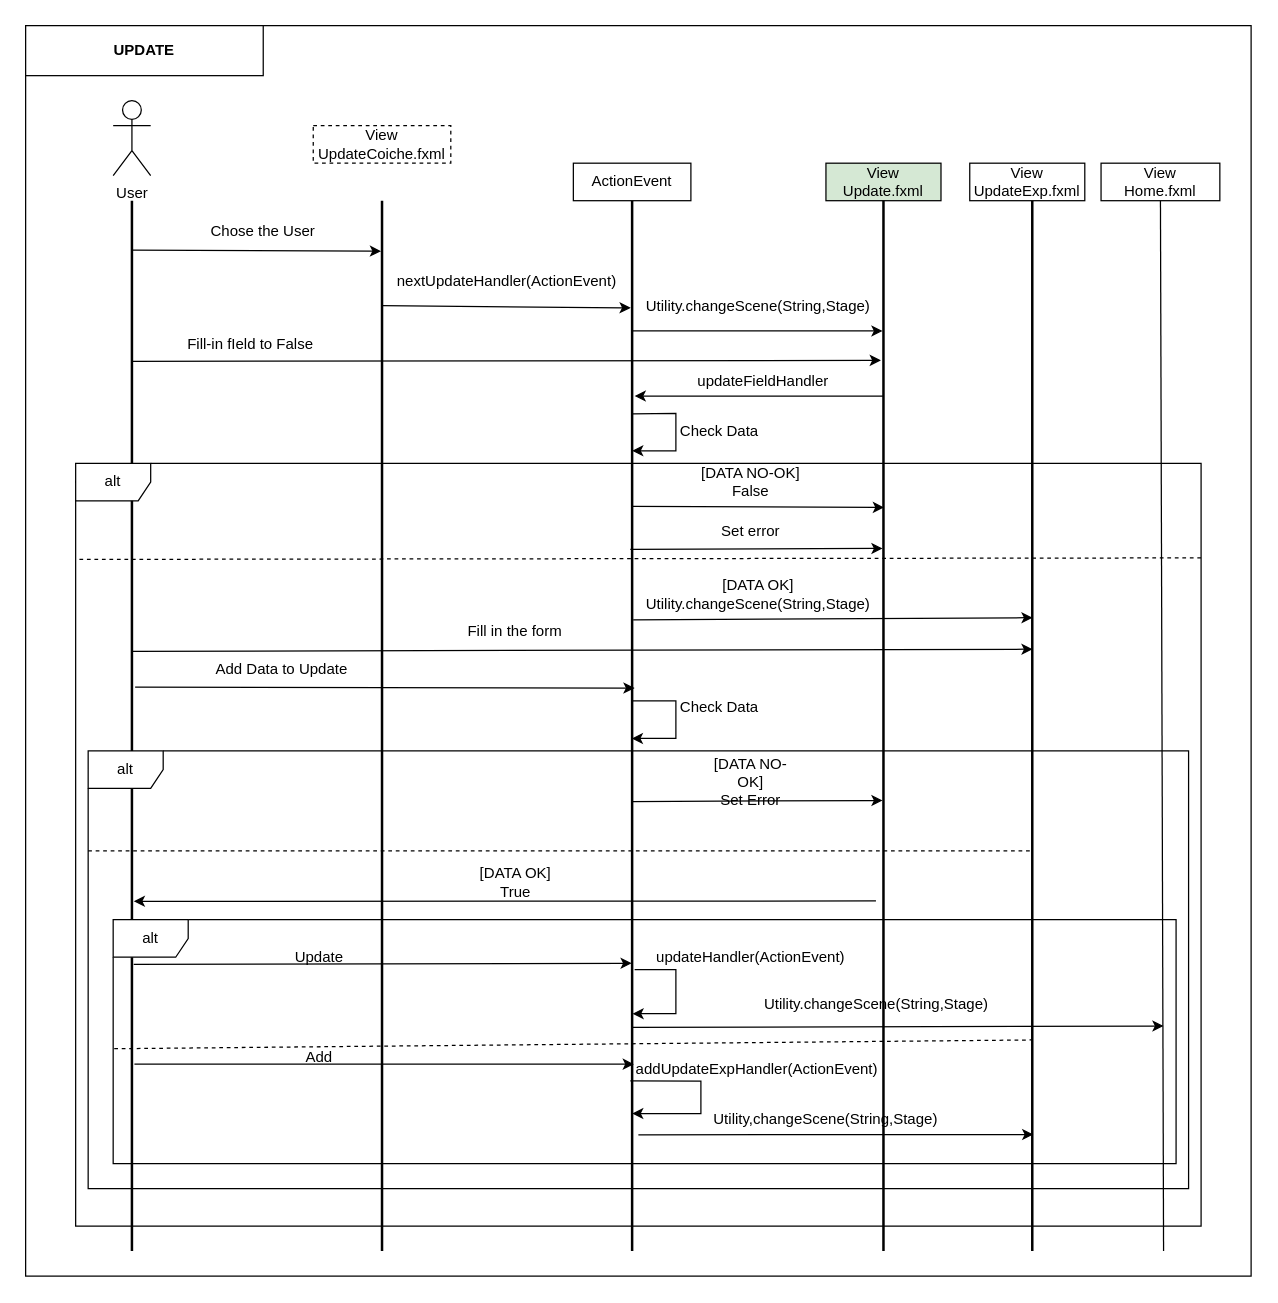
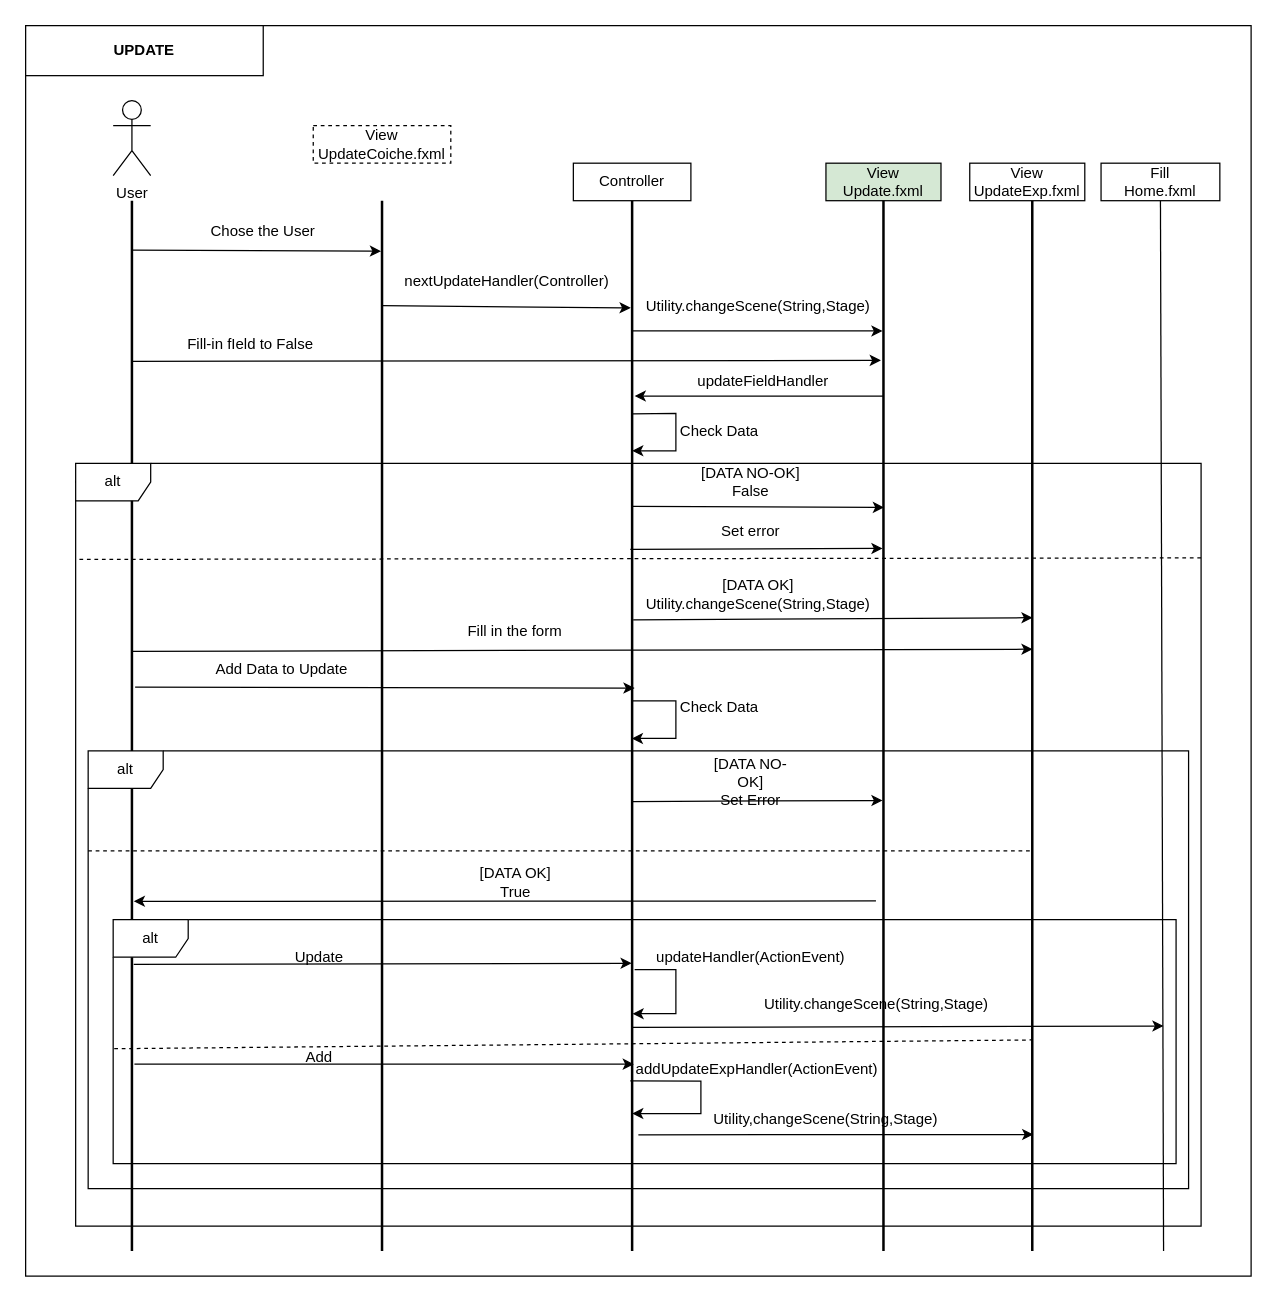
  <mxCell id="0" />
  <mxCell id="1" parent="0" />
  <mxCell id="2" value="" style="rounded=0;whiteSpace=wrap;html=1;" vertex="1" parent="1"><mxGeometry x="20" y="20" width="980" height="1000" as="geometry" /></mxCell>
  <mxCell id="3" value="" style="line;strokeWidth=2;direction=south;html=1;" parent="1" vertex="1"><mxGeometry x="100" y="160" width="10" height="840" as="geometry" /></mxCell>
  <mxCell id="4" value="" style="line;strokeWidth=2;direction=south;html=1;" parent="1" vertex="1"><mxGeometry x="300" y="160" width="10" height="840" as="geometry" /></mxCell>
  <mxCell id="5" value="View&lt;br&gt;UpdateCoiche.fxml" style="rounded=0;whiteSpace=wrap;html=1;dashed=1;" parent="1" vertex="1"><mxGeometry x="250" y="100" width="110" height="30" as="geometry" /></mxCell>
  <mxCell id="6" value="" style="line;strokeWidth=2;direction=south;html=1;" parent="1" vertex="1"><mxGeometry x="500" y="160" width="10" height="840" as="geometry" /></mxCell>
- <mxCell id="7" value="ActionEvent" style="rounded=0;whiteSpace=wrap;html=1;" parent="1" vertex="1"><mxGeometry x="458" y="130" width="94" height="30" as="geometry" /></mxCell>
+ <mxCell id="7" value="Controller" style="rounded=0;whiteSpace=wrap;html=1;" parent="1" vertex="1"><mxGeometry x="458" y="130" width="94" height="30" as="geometry" /></mxCell>
  <mxCell id="8" value="User" style="shape=umlActor;verticalLabelPosition=bottom;verticalAlign=top;html=1;outlineConnect=0;" parent="1" vertex="1"><mxGeometry x="90" y="80" width="30" height="60" as="geometry" /></mxCell>
  <mxCell id="9" value="" style="endArrow=classic;html=1;rounded=0;exitX=0.047;exitY=0.497;exitDx=0;exitDy=0;exitPerimeter=0;entryX=0.048;entryY=0.577;entryDx=0;entryDy=0;entryPerimeter=0;" parent="1" source="3" target="4" edge="1"><mxGeometry width="50" height="50" relative="1" as="geometry"><mxPoint x="370" y="360" as="sourcePoint" /><mxPoint x="420" y="310" as="targetPoint" /><Array as="points" /></mxGeometry></mxCell>
  <mxCell id="10" value="Chose the User" style="text;html=1;strokeColor=none;fillColor=none;align=center;verticalAlign=middle;whiteSpace=wrap;rounded=0;" parent="1" vertex="1"><mxGeometry x="160" y="170" width="100" height="30" as="geometry" /></mxCell>
  <mxCell id="11" value="" style="endArrow=classic;html=1;rounded=0;entryX=0.102;entryY=0.61;entryDx=0;entryDy=0;entryPerimeter=0;exitX=0.1;exitY=0.5;exitDx=0;exitDy=0;exitPerimeter=0;" parent="1" source="4" target="6" edge="1"><mxGeometry width="50" height="50" relative="1" as="geometry"><mxPoint x="305" y="254" as="sourcePoint" /><mxPoint x="505" y="251" as="targetPoint" /></mxGeometry></mxCell>
- <mxCell id="12" value="nextUpdateHandler(ActionEvent)" style="text;html=1;strokeColor=none;fillColor=none;align=center;verticalAlign=middle;whiteSpace=wrap;rounded=0;" parent="1" vertex="1"><mxGeometry x="325" y="210" width="160" height="30" as="geometry" /></mxCell>
+ <mxCell id="12" value="nextUpdateHandler(Controller)" style="text;html=1;strokeColor=none;fillColor=none;align=center;verticalAlign=middle;whiteSpace=wrap;rounded=0;" parent="1" vertex="1"><mxGeometry x="325" y="210" width="160" height="30" as="geometry" /></mxCell>
  <mxCell id="13" value="View&lt;br&gt;Update.fxml" style="rounded=0;whiteSpace=wrap;html=1;fillColor=#d5e8d4;" parent="1" vertex="1"><mxGeometry x="660" y="130" width="92" height="30" as="geometry" /></mxCell>
  <mxCell id="14" value="" style="line;strokeWidth=2;direction=south;html=1;" parent="1" vertex="1"><mxGeometry x="701" y="160" width="10" height="840" as="geometry" /></mxCell>
  <mxCell id="15" value="" style="endArrow=classic;html=1;rounded=0;startArrow=none;exitX=0.291;exitY=0.529;exitDx=0;exitDy=0;exitPerimeter=0;entryX=0.292;entryY=0.457;entryDx=0;entryDy=0;entryPerimeter=0;" parent="1" source="6" target="14" edge="1"><mxGeometry width="50" height="50" relative="1" as="geometry"><mxPoint x="500" y="442" as="sourcePoint" /><mxPoint x="310" y="400" as="targetPoint" /><Array as="points" /></mxGeometry></mxCell>
  <mxCell id="16" value="[DATA NO-OK]&lt;br&gt;False" style="text;html=1;strokeColor=none;fillColor=none;align=center;verticalAlign=middle;whiteSpace=wrap;rounded=0;shadow=0;" parent="1" vertex="1"><mxGeometry x="505" y="370" width="190" height="30" as="geometry" /></mxCell>
  <mxCell id="17" value="" style="endArrow=classic;html=1;rounded=0;exitX=0.399;exitY=0.414;exitDx=0;exitDy=0;exitPerimeter=0;entryX=0.397;entryY=0.471;entryDx=0;entryDy=0;entryPerimeter=0;" parent="1" source="6" target="35" edge="1"><mxGeometry width="50" height="50" relative="1" as="geometry"><mxPoint x="510" y="530" as="sourcePoint" /><mxPoint x="700" y="478" as="targetPoint" /><Array as="points" /></mxGeometry></mxCell>
  <mxCell id="18" value="[DATA OK]&lt;br&gt;Utility.changeScene(String,Stage)" style="text;html=1;strokeColor=none;fillColor=none;align=center;verticalAlign=middle;whiteSpace=wrap;rounded=0;shadow=0;" parent="1" vertex="1"><mxGeometry x="560" y="460" width="92" height="30" as="geometry" /></mxCell>
  <mxCell id="19" value="Set error" style="text;html=1;strokeColor=none;fillColor=none;align=center;verticalAlign=middle;whiteSpace=wrap;rounded=0;shadow=0;" parent="1" vertex="1"><mxGeometry x="570" y="410" width="60" height="30" as="geometry" /></mxCell>
  <mxCell id="20" value="" style="endArrow=none;dashed=1;html=1;rounded=0;entryX=0;entryY=0.126;entryDx=0;entryDy=0;entryPerimeter=0;exitX=1;exitY=0.124;exitDx=0;exitDy=0;exitPerimeter=0;" parent="1" source="60" target="60" edge="1"><mxGeometry width="50" height="50" relative="1" as="geometry"><mxPoint x="740" y="480" as="sourcePoint" /><mxPoint x="420" y="410" as="targetPoint" /></mxGeometry></mxCell>
  <mxCell id="21" value="" style="endArrow=classic;html=1;rounded=0;exitX=0.124;exitY=0.479;exitDx=0;exitDy=0;exitPerimeter=0;entryX=0.124;entryY=0.571;entryDx=0;entryDy=0;entryPerimeter=0;" parent="1" source="6" target="14" edge="1"><mxGeometry width="50" height="50" relative="1" as="geometry"><mxPoint x="508" y="280" as="sourcePoint" /><mxPoint x="660" y="280" as="targetPoint" /><Array as="points" /></mxGeometry></mxCell>
  <mxCell id="22" value="" style="endArrow=classic;html=1;rounded=0;exitX=0.332;exitY=0.643;exitDx=0;exitDy=0;exitPerimeter=0;entryX=0.331;entryY=0.571;entryDx=0;entryDy=0;entryPerimeter=0;" parent="1" source="6" target="14" edge="1"><mxGeometry width="50" height="50" relative="1" as="geometry"><mxPoint x="500" y="464" as="sourcePoint" /><mxPoint x="310" y="440" as="targetPoint" /><Array as="points" /></mxGeometry></mxCell>
  <mxCell id="23" value="" style="endArrow=classic;html=1;rounded=0;entryX=0.427;entryY=0.471;entryDx=0;entryDy=0;entryPerimeter=0;exitX=0.429;exitY=0.451;exitDx=0;exitDy=0;exitPerimeter=0;" parent="1" source="3" target="35" edge="1"><mxGeometry width="50" height="50" relative="1" as="geometry"><mxPoint x="110" y="520" as="sourcePoint" /><mxPoint x="450" y="570" as="targetPoint" /></mxGeometry></mxCell>
  <mxCell id="24" value="Fill in the form" style="text;html=1;strokeColor=none;fillColor=none;align=center;verticalAlign=middle;whiteSpace=wrap;rounded=0;" parent="1" vertex="1"><mxGeometry x="369" y="490" width="85" height="30" as="geometry" /></mxCell>
  <mxCell id="25" value="Add Data to Update" style="text;html=1;strokeColor=none;fillColor=none;align=center;verticalAlign=middle;whiteSpace=wrap;rounded=0;" parent="1" vertex="1"><mxGeometry x="170" y="520" width="110" height="30" as="geometry" /></mxCell>
  <mxCell id="26" value="" style="endArrow=classic;html=1;rounded=0;exitX=0.463;exitY=0.243;exitDx=0;exitDy=0;exitPerimeter=0;entryX=0.464;entryY=0.3;entryDx=0;entryDy=0;entryPerimeter=0;" parent="1" source="3" target="6" edge="1"><mxGeometry width="50" height="50" relative="1" as="geometry"><mxPoint x="708" y="540" as="sourcePoint" /><mxPoint x="510" y="590" as="targetPoint" /><Array as="points" /></mxGeometry></mxCell>
  <mxCell id="27" value="" style="endArrow=classic;html=1;rounded=0;exitX=0.572;exitY=0.586;exitDx=0;exitDy=0;exitPerimeter=0;entryX=0.571;entryY=0.571;entryDx=0;entryDy=0;entryPerimeter=0;" parent="1" source="6" target="14" edge="1"><mxGeometry width="50" height="50" relative="1" as="geometry"><mxPoint x="570" y="710" as="sourcePoint" /><mxPoint x="620" y="660" as="targetPoint" /></mxGeometry></mxCell>
  <mxCell id="28" value="[DATA NO-OK]&lt;br&gt;Set Error" style="text;html=1;strokeColor=none;fillColor=none;align=center;verticalAlign=middle;whiteSpace=wrap;rounded=0;" parent="1" vertex="1"><mxGeometry x="560" y="610" width="80" height="30" as="geometry" /></mxCell>
  <mxCell id="29" value="" style="endArrow=none;dashed=1;html=1;rounded=0;entryX=0.619;entryY=0.548;entryDx=0;entryDy=0;entryPerimeter=0;" parent="1" target="35" edge="1"><mxGeometry width="50" height="50" relative="1" as="geometry"><mxPoint x="70" y="680" as="sourcePoint" /><mxPoint x="440" y="680" as="targetPoint" /></mxGeometry></mxCell>
  <mxCell id="30" value="" style="endArrow=classic;html=1;rounded=0;entryX=0.667;entryY=0.357;entryDx=0;entryDy=0;entryPerimeter=0;" parent="1" target="3" edge="1"><mxGeometry width="50" height="50" relative="1" as="geometry"><mxPoint x="700" y="720" as="sourcePoint" /><mxPoint x="470" y="750" as="targetPoint" /></mxGeometry></mxCell>
  <mxCell id="31" value="[DATA OK]&lt;br&gt;True" style="text;html=1;strokeColor=none;fillColor=none;align=center;verticalAlign=middle;whiteSpace=wrap;rounded=0;" parent="1" vertex="1"><mxGeometry x="381.5" y="690" width="60" height="30" as="geometry" /></mxCell>
  <mxCell id="32" value="" style="endArrow=none;dashed=1;html=1;rounded=0;exitX=0.001;exitY=0.529;exitDx=0;exitDy=0;exitPerimeter=0;entryX=0.799;entryY=0.529;entryDx=0;entryDy=0;entryPerimeter=0;" parent="1" source="58" target="35" edge="1"><mxGeometry width="50" height="50" relative="1" as="geometry"><mxPoint x="110" y="840" as="sourcePoint" /><mxPoint x="840" y="840" as="targetPoint" /></mxGeometry></mxCell>
  <mxCell id="33" value="" style="endArrow=classic;html=1;rounded=0;exitX=0.727;exitY=0.357;exitDx=0;exitDy=0;exitPerimeter=0;entryX=0.726;entryY=0.529;entryDx=0;entryDy=0;entryPerimeter=0;" parent="1" source="3" target="6" edge="1"><mxGeometry width="50" height="50" relative="1" as="geometry"><mxPoint x="230" y="790" as="sourcePoint" /><mxPoint x="390" y="770" as="targetPoint" /></mxGeometry></mxCell>
  <mxCell id="34" value="Update" style="text;html=1;strokeColor=none;fillColor=none;align=center;verticalAlign=middle;whiteSpace=wrap;rounded=0;" parent="1" vertex="1"><mxGeometry x="210" y="750" width="90" height="30" as="geometry" /></mxCell>
  <mxCell id="35" value="" style="line;strokeWidth=2;direction=south;html=1;" parent="1" vertex="1"><mxGeometry x="820" y="160" width="10" height="840" as="geometry" /></mxCell>
  <mxCell id="36" value="View&lt;br&gt;UpdateExp.fxml" style="rounded=0;whiteSpace=wrap;html=1;" parent="1" vertex="1"><mxGeometry x="775" y="130" width="92" height="30" as="geometry" /></mxCell>
  <mxCell id="37" value="" style="endArrow=classic;html=1;rounded=0;exitX=0.787;exitY=0.471;exitDx=0;exitDy=0;exitPerimeter=0;" parent="1" source="6" edge="1"><mxGeometry width="50" height="50" relative="1" as="geometry"><mxPoint x="530" y="840" as="sourcePoint" /><mxPoint x="930" y="820" as="targetPoint" /></mxGeometry></mxCell>
  <mxCell id="38" value="" style="endArrow=classic;html=1;rounded=0;exitX=0.822;exitY=0.3;exitDx=0;exitDy=0;exitPerimeter=0;entryX=0.822;entryY=0.357;entryDx=0;entryDy=0;entryPerimeter=0;" parent="1" source="3" target="6" edge="1"><mxGeometry width="50" height="50" relative="1" as="geometry"><mxPoint x="350" y="940" as="sourcePoint" /><mxPoint x="400" y="890" as="targetPoint" /><Array as="points" /></mxGeometry></mxCell>
  <mxCell id="39" value="Add" style="text;html=1;strokeColor=none;fillColor=none;align=center;verticalAlign=middle;whiteSpace=wrap;rounded=0;" parent="1" vertex="1"><mxGeometry x="225" y="830" width="60" height="30" as="geometry" /></mxCell>
  <mxCell id="40" value="" style="endArrow=classic;html=1;rounded=0;exitX=0.838;exitY=0.643;exitDx=0;exitDy=0;exitPerimeter=0;" parent="1" source="6" edge="1"><mxGeometry width="50" height="50" relative="1" as="geometry"><mxPoint x="510" y="870" as="sourcePoint" /><mxPoint x="505" y="890" as="targetPoint" /><Array as="points"><mxPoint x="560" y="864" /><mxPoint x="560" y="890" /></Array></mxGeometry></mxCell>
  <mxCell id="41" value="addUpdateExpHandler(ActionEvent)" style="text;html=1;strokeColor=none;fillColor=none;align=center;verticalAlign=middle;whiteSpace=wrap;rounded=0;" parent="1" vertex="1"><mxGeometry x="580" y="840" width="50" height="30" as="geometry" /></mxCell>
  <mxCell id="42" value="" style="endArrow=classic;html=1;rounded=0;exitX=0.732;exitY=0.3;exitDx=0;exitDy=0;exitPerimeter=0;entryX=0.774;entryY=0.471;entryDx=0;entryDy=0;entryPerimeter=0;" parent="1" source="6" target="6" edge="1"><mxGeometry width="50" height="50" relative="1" as="geometry"><mxPoint x="400" y="860" as="sourcePoint" /><mxPoint x="450" y="810" as="targetPoint" /><Array as="points"><mxPoint x="540" y="775" /><mxPoint x="540" y="810" /></Array></mxGeometry></mxCell>
  <mxCell id="43" value="updateHandler(ActionEvent)" style="text;html=1;strokeColor=none;fillColor=none;align=center;verticalAlign=middle;whiteSpace=wrap;rounded=0;" parent="1" vertex="1"><mxGeometry x="570" y="750" width="60" height="30" as="geometry" /></mxCell>
  <mxCell id="44" value="&lt;br&gt;Utility.changeScene(String,Stage)" style="text;html=1;strokeColor=none;fillColor=none;align=center;verticalAlign=middle;whiteSpace=wrap;rounded=0;shadow=0;" parent="1" vertex="1"><mxGeometry x="670" y="780" width="61" height="30" as="geometry" /></mxCell>
  <mxCell id="45" value="" style="endArrow=classic;html=1;rounded=0;entryX=0.889;entryY=0.414;entryDx=0;entryDy=0;entryPerimeter=0;" parent="1" target="35" edge="1"><mxGeometry width="50" height="50" relative="1" as="geometry"><mxPoint x="510" y="907" as="sourcePoint" /><mxPoint x="670" y="870" as="targetPoint" /></mxGeometry></mxCell>
  <mxCell id="46" value="Utility,changeScene(String,Stage)" style="text;html=1;strokeColor=none;fillColor=none;align=center;verticalAlign=middle;whiteSpace=wrap;rounded=0;" parent="1" vertex="1"><mxGeometry x="630" y="880" width="60" height="30" as="geometry" /></mxCell>
  <mxCell id="47" value="Utility.changeScene(String,Stage)" style="text;html=1;strokeColor=none;fillColor=none;align=center;verticalAlign=middle;whiteSpace=wrap;rounded=0;" parent="1" vertex="1"><mxGeometry x="576" y="230" width="60" height="30" as="geometry" /></mxCell>
  <mxCell id="48" value="" style="endArrow=classic;html=1;rounded=0;exitX=0.153;exitY=0.557;exitDx=0;exitDy=0;exitPerimeter=0;entryX=0.152;entryY=0.705;entryDx=0;entryDy=0;entryPerimeter=0;" parent="1" source="3" target="14" edge="1"><mxGeometry width="50" height="50" relative="1" as="geometry"><mxPoint x="320" y="330" as="sourcePoint" /><mxPoint x="650" y="290" as="targetPoint" /></mxGeometry></mxCell>
  <mxCell id="49" value="Fill-in fIeld to False" style="text;html=1;strokeColor=none;fillColor=none;align=center;verticalAlign=middle;whiteSpace=wrap;rounded=0;" parent="1" vertex="1"><mxGeometry x="140" y="260" width="120" height="30" as="geometry" /></mxCell>
  <mxCell id="50" value="" style="endArrow=classic;html=1;rounded=0;exitX=0.186;exitY=0.467;exitDx=0;exitDy=0;exitPerimeter=0;entryX=0.186;entryY=0.3;entryDx=0;entryDy=0;entryPerimeter=0;" parent="1" source="14" target="6" edge="1"><mxGeometry width="50" height="50" relative="1" as="geometry"><mxPoint x="430" y="320" as="sourcePoint" /><mxPoint x="480" y="270" as="targetPoint" /></mxGeometry></mxCell>
  <mxCell id="51" value="updateFieldHandler" style="text;html=1;strokeColor=none;fillColor=none;align=center;verticalAlign=middle;whiteSpace=wrap;rounded=0;" parent="1" vertex="1"><mxGeometry x="580" y="290" width="60" height="30" as="geometry" /></mxCell>
  <mxCell id="52" value="" style="endArrow=classic;html=1;rounded=0;exitX=0.203;exitY=0.471;exitDx=0;exitDy=0;exitPerimeter=0;" parent="1" source="6" edge="1"><mxGeometry width="50" height="50" relative="1" as="geometry"><mxPoint x="440" y="350" as="sourcePoint" /><mxPoint x="505" y="360" as="targetPoint" /><Array as="points"><mxPoint x="540" y="330" /><mxPoint x="540" y="360" /></Array></mxGeometry></mxCell>
  <mxCell id="53" value="Check Data" style="text;html=1;strokeColor=none;fillColor=none;align=center;verticalAlign=middle;whiteSpace=wrap;rounded=0;" parent="1" vertex="1"><mxGeometry x="540" y="330" width="70" height="30" as="geometry" /></mxCell>
  <mxCell id="54" value="" style="endArrow=classic;html=1;rounded=0;entryX=0.512;entryY=0.529;entryDx=0;entryDy=0;entryPerimeter=0;" parent="1" target="6" edge="1"><mxGeometry width="50" height="50" relative="1" as="geometry"><mxPoint x="505" y="560" as="sourcePoint" /><mxPoint x="510" y="590" as="targetPoint" /><Array as="points"><mxPoint x="540" y="560" /><mxPoint x="540" y="590" /></Array></mxGeometry></mxCell>
  <mxCell id="55" value="Check Data" style="text;html=1;strokeColor=none;fillColor=none;align=center;verticalAlign=middle;whiteSpace=wrap;rounded=0;" parent="1" vertex="1"><mxGeometry x="540" y="550" width="70" height="30" as="geometry" /></mxCell>
- <mxCell id="56" value="View&lt;br&gt;Home.fxml" style="rounded=0;whiteSpace=wrap;html=1;shadow=0;" parent="1" vertex="1"><mxGeometry x="880" y="130" width="95" height="30" as="geometry" /></mxCell>
+ <mxCell id="56" value="Fill&lt;br&gt;Home.fxml" style="rounded=0;whiteSpace=wrap;html=1;shadow=0;" parent="1" vertex="1"><mxGeometry x="880" y="130" width="95" height="30" as="geometry" /></mxCell>
  <mxCell id="57" value="" style="endArrow=none;html=1;rounded=0;entryX=0.5;entryY=1;entryDx=0;entryDy=0;" parent="1" target="56" edge="1"><mxGeometry width="50" height="50" relative="1" as="geometry"><mxPoint x="930" y="1000" as="sourcePoint" /><mxPoint x="780" y="250" as="targetPoint" /></mxGeometry></mxCell>
  <mxCell id="58" value="alt" style="shape=umlFrame;whiteSpace=wrap;html=1;" parent="1" vertex="1"><mxGeometry x="90" y="735" width="850" height="195" as="geometry" /></mxCell>
  <mxCell id="59" value="alt" style="shape=umlFrame;whiteSpace=wrap;html=1;" parent="1" vertex="1"><mxGeometry x="70" y="600" width="880" height="350" as="geometry" /></mxCell>
  <mxCell id="60" value="alt" style="shape=umlFrame;whiteSpace=wrap;html=1;shadow=0;" parent="1" vertex="1"><mxGeometry x="60" y="370" width="900" height="610" as="geometry" /></mxCell>
  <mxCell id="61" value="&lt;b&gt;UPDATE&lt;/b&gt;" style="rounded=0;whiteSpace=wrap;html=1;" vertex="1" parent="1"><mxGeometry x="20" y="20" width="190" height="40" as="geometry" /></mxCell>
